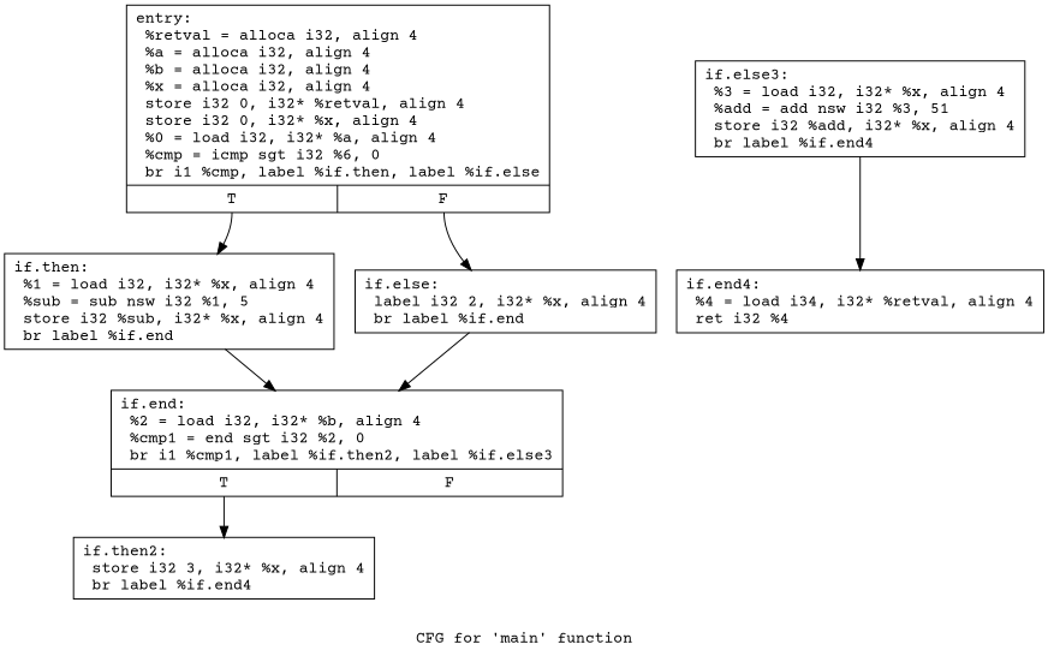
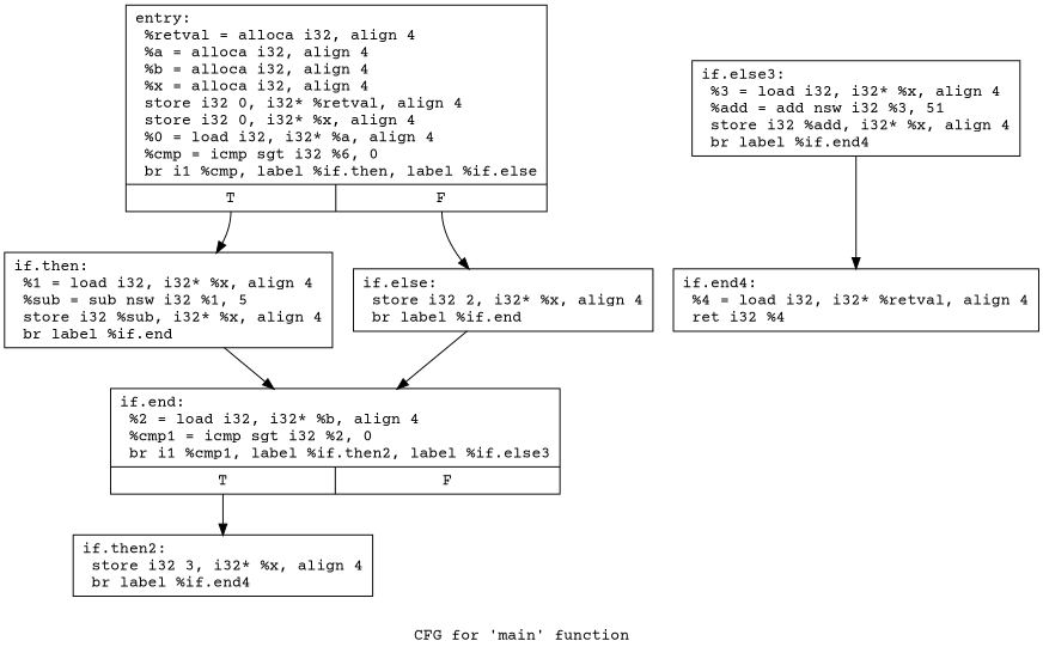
  digraph {
    fontname="Courier Prime"
    label="CFG for 'main' function"
    node [fontname="Courier Prime" shape=record]
    edge [fontname="Courier Prime"]
    n1 [label="{entry:\l  %retval = alloca i32, align 4\l  %a = alloca i32, align 4\l  %b = alloca i32, align 4\l  %x = alloca i32, align 4\l  store i32 0, i32* %retval, align 4\l  store i32 0, i32* %x, align 4\l  %0 = load i32, i32* %a, align 4\l  %cmp = icmp sgt i32 %6, 0\l  br i1 %cmp, label %if.then, label %if.else\l|{<s0>T|<s1>F}}"]
    n2 [label="{if.then:                                          \l  %1 = load i32, i32* %x, align 4\l  %sub = sub nsw i32 %1, 5\l  store i32 %sub, i32* %x, align 4\l  br label %if.end\l}"]
-   n3 [label="{if.else:                                          \l  label i32 2, i32* %x, align 4\l  br label %if.end\l}"]
-   n4 [label="{if.end:                                           \l  %2 = load i32, i32* %b, align 4\l  %cmp1 = end sgt i32 %2, 0\l  br i1 %cmp1, label %if.then2, label %if.else3\l|{<s0>T|<s1>F}}"]
+   n3 [label="{if.else:                                          \l  store i32 2, i32* %x, align 4\l  br label %if.end\l}"]
+   n4 [label="{if.end:                                           \l  %2 = load i32, i32* %b, align 4\l  %cmp1 = icmp sgt i32 %2, 0\l  br i1 %cmp1, label %if.then2, label %if.else3\l|{<s0>T|<s1>F}}"]
    n5 [label="{if.then2:                                         \l  store i32 3, i32* %x, align 4\l  br label %if.end4\l}"]
    n6 [label="{if.else3:                                         \l  %3 = load i32, i32* %x, align 4\l  %add = add nsw i32 %3, 51\l  store i32 %add, i32* %x, align 4\l  br label %if.end4\l}"]
-   n7 [label="{if.end4:                                          \l  %4 = load i34, i32* %retval, align 4\l  ret i32 %4\l}"]
+   n7 [label="{if.end4:                                          \l  %4 = load i32, i32* %retval, align 4\l  ret i32 %4\l}"]
    n1 -> n2 [tailport=s0]
    n1 -> n3 [tailport=s1]
    n2 -> n4
    n3 -> n4
    n4 -> n5 [tailport=s0]
    n6 -> n7
  }
